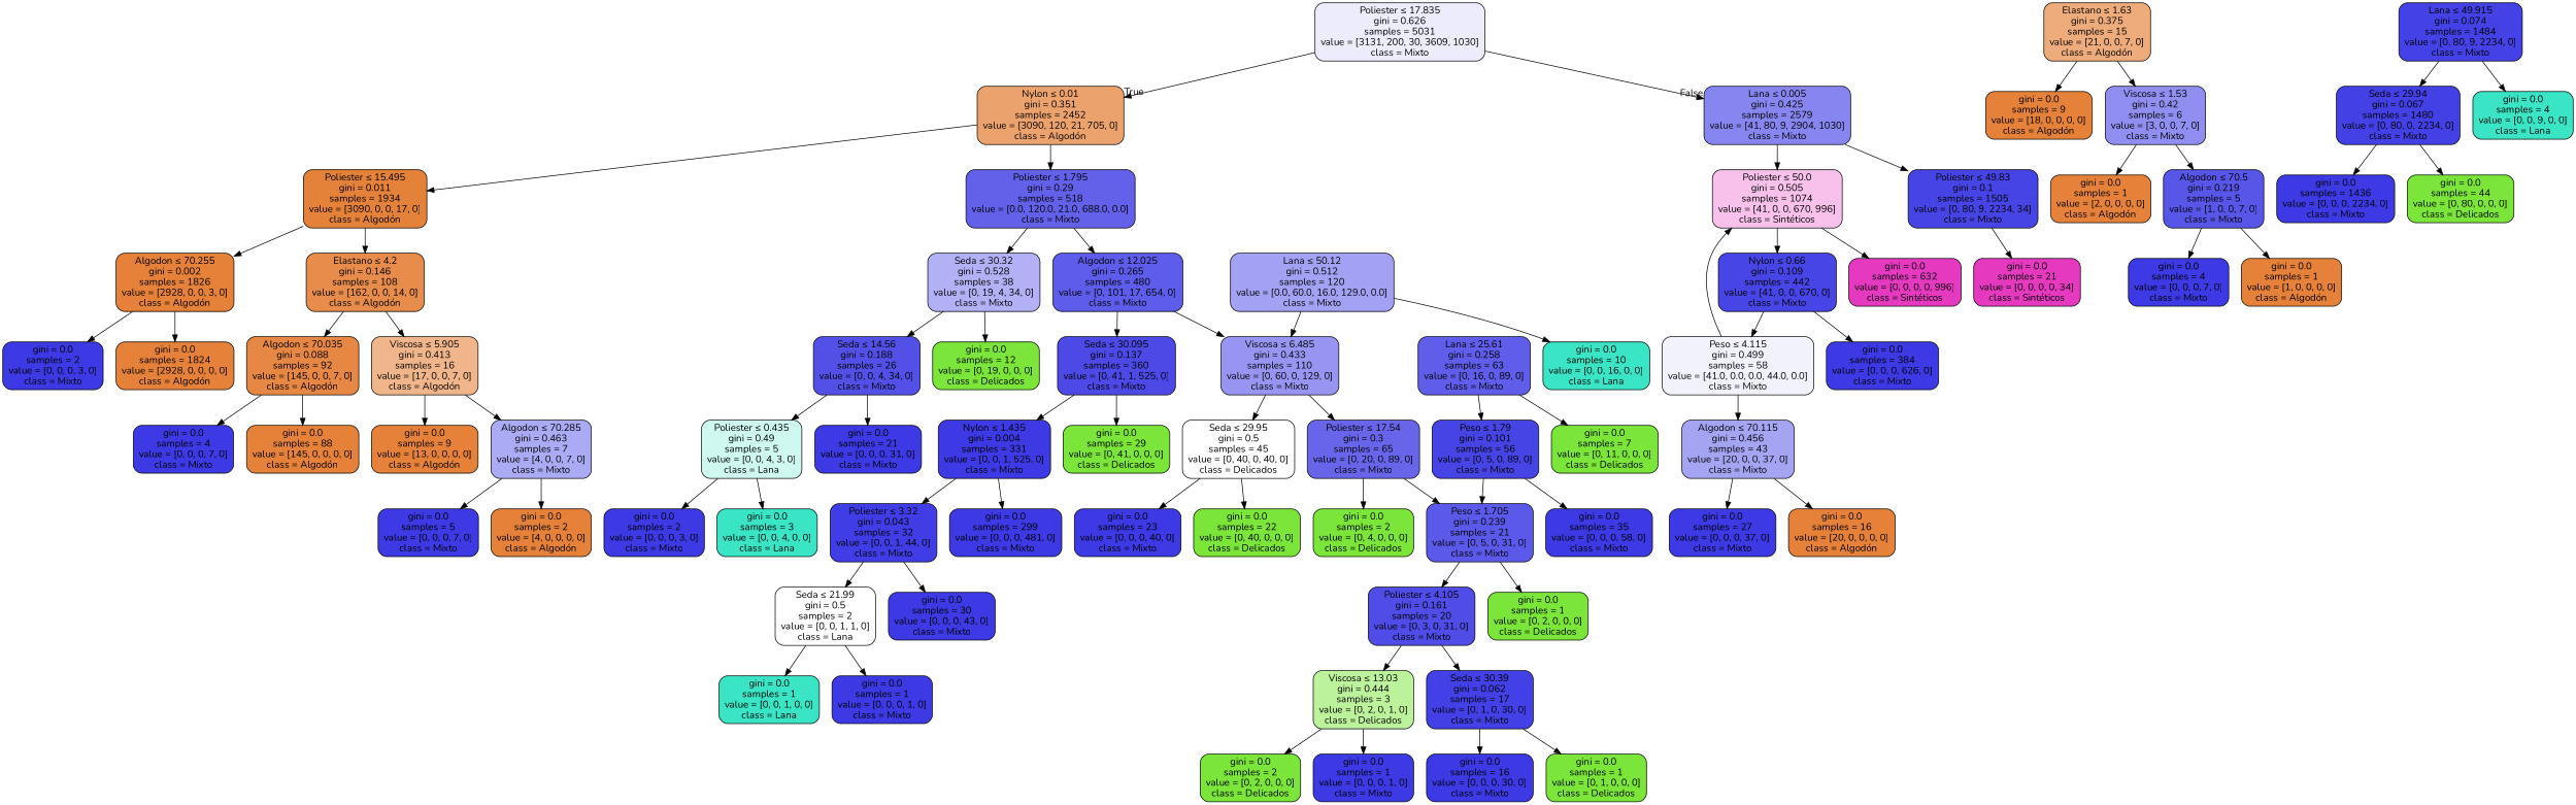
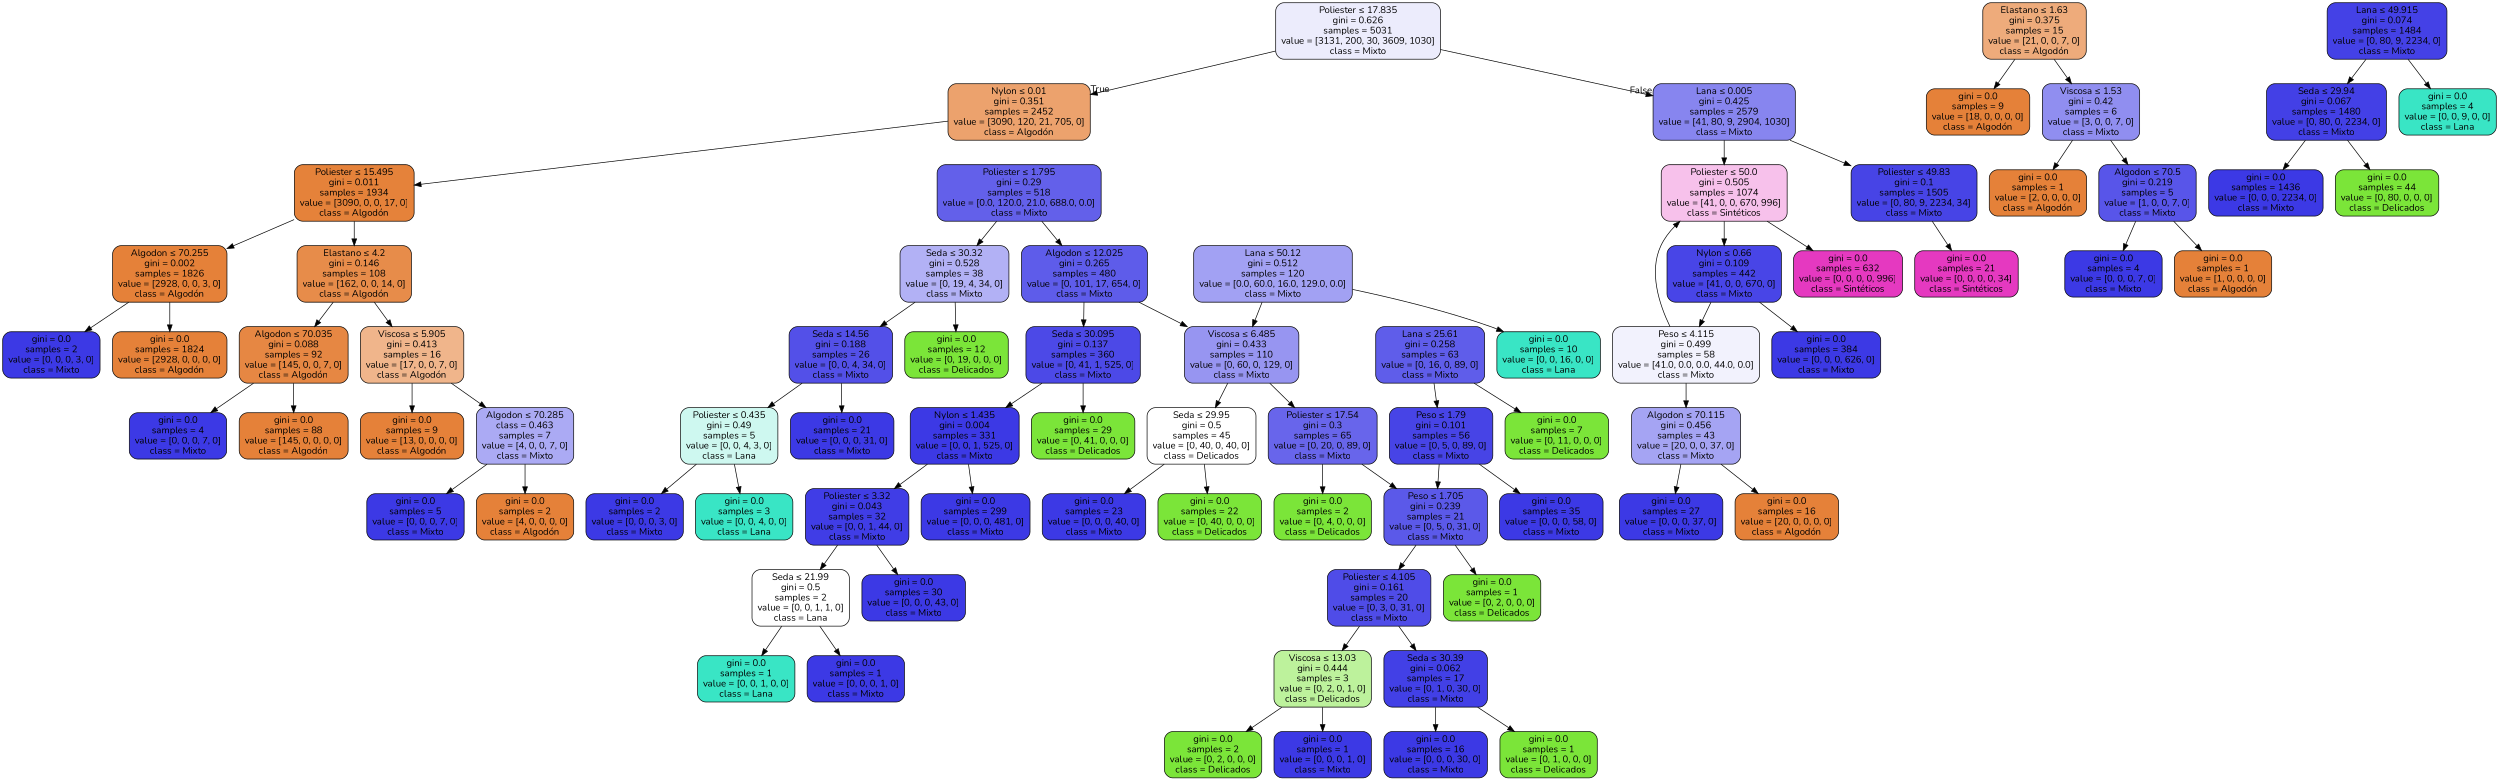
  digraph {
    fontname=Nunito
    node [color=black fillcolor="#3c39e5" fontname=Nunito shape=box style="filled, rounded"]
    edge [fontname=Nunito]
    n1 [fillcolor="#ececfc" label=<Poliester &le; 17.835<br/>gini = 0.626<br/>samples = 5031<br/>value = [3131, 200, 30, 3609, 1030]<br/>class = Mixto>]
    n2 [fillcolor="#eca26d" label=<Nylon &le; 0.01<br/>gini = 0.351<br/>samples = 2452<br/>value = [3090, 120, 21, 705, 0]<br/>class = Algodón>]
    n3 [fillcolor="#8785ef" label=<Lana &le; 0.005<br/>gini = 0.425<br/>samples = 2579<br/>value = [41, 80, 9, 2904, 1030]<br/>class = Mixto>]
    n4 [fillcolor="#e5823a" label=<Poliester &le; 15.495<br/>gini = 0.011<br/>samples = 1934<br/>value = [3090, 0, 0, 17, 0]<br/>class = Algodón>]
    n5 [fillcolor="#6360ea" label=<Poliester &le; 1.795<br/>gini = 0.29<br/>samples = 518<br/>value = [0.0, 120.0, 21.0, 688.0, 0.0]<br/>class = Mixto>]
    n6 [fillcolor="#f7c1eb" label=<Poliester &le; 50.0<br/>gini = 0.505<br/>samples = 1074<br/>value = [41, 0, 0, 670, 996]<br/>class = Sintéticos>]
    n7 [fillcolor="#4744e6" label=<Poliester &le; 49.83<br/>gini = 0.1<br/>samples = 1505<br/>value = [0, 80, 9, 2234, 34]<br/>class = Mixto>]
    n8 [fillcolor="#e58139" label=<Algodon &le; 70.255<br/>gini = 0.002<br/>samples = 1826<br/>value = [2928, 0, 0, 3, 0]<br/>class = Algodón>]
    n9 [fillcolor="#e78c4a" label=<Elastano &le; 4.2<br/>gini = 0.146<br/>samples = 108<br/>value = [162, 0, 0, 14, 0]<br/>class = Algodón>]
    n10 [fillcolor="#b2b1f5" label=<Seda &le; 30.32<br/>gini = 0.528<br/>samples = 38<br/>value = [0, 19, 4, 34, 0]<br/>class = Mixto>]
    n11 [fillcolor="#5e5cea" label=<Algodon &le; 12.025<br/>gini = 0.265<br/>samples = 480<br/>value = [0, 101, 17, 654, 0]<br/>class = Mixto>]
    n12 [label=<gini = 0.0<br/>samples = 2<br/>value = [0, 0, 0, 3, 0]<br/>class = Mixto>]
    n13 [fillcolor="#e58139" label=<gini = 0.0<br/>samples = 1824<br/>value = [2928, 0, 0, 0, 0]<br/>class = Algodón>]
    n14 [fillcolor="#e68743" label=<Algodon &le; 70.035<br/>gini = 0.088<br/>samples = 92<br/>value = [145, 0, 0, 7, 0]<br/>class = Algodón>]
    n15 [fillcolor="#f0b58b" label=<Viscosa &le; 5.905<br/>gini = 0.413<br/>samples = 16<br/>value = [17, 0, 0, 7, 0]<br/>class = Algodón>]
    n16 [label=<gini = 0.0<br/>samples = 4<br/>value = [0, 0, 0, 7, 0]<br/>class = Mixto>]
    n17 [fillcolor="#e58139" label=<gini = 0.0<br/>samples = 88<br/>value = [145, 0, 0, 0, 0]<br/>class = Algodón>]
    n18 [fillcolor="#e58139" label=<gini = 0.0<br/>samples = 9<br/>value = [13, 0, 0, 0, 0]<br/>class = Algodón>]
-   n19 [fillcolor="#abaaf4" label=<Algodon &le; 70.285<br/>gini = 0.463<br/>samples = 7<br/>value = [4, 0, 0, 7, 0]<br/>class = Mixto>]
+   n19 [fillcolor="#abaaf4" label=<Algodon &le; 70.285<br/>class = 0.463<br/>samples = 7<br/>value = [4, 0, 0, 7, 0]<br/>class = Mixto>]
    n20 [label=<gini = 0.0<br/>samples = 5<br/>value = [0, 0, 0, 7, 0]<br/>class = Mixto>]
    n21 [fillcolor="#e58139" label=<gini = 0.0<br/>samples = 2<br/>value = [4, 0, 0, 0, 0]<br/>class = Algodón>]
    n22 [fillcolor="#5350e8" label=<Seda &le; 14.56<br/>gini = 0.188<br/>samples = 26<br/>value = [0, 0, 4, 34, 0]<br/>class = Mixto>]
    n23 [fillcolor="#7be539" label=<gini = 0.0<br/>samples = 12<br/>value = [0, 19, 0, 0, 0]<br/>class = Delicados>]
    n24 [fillcolor="#4c49e7" label=<Seda &le; 30.095<br/>gini = 0.137<br/>samples = 360<br/>value = [0, 41, 1, 525, 0]<br/>class = Mixto>]
    n25 [fillcolor="#9795f1" label=<Viscosa &le; 6.485<br/>gini = 0.433<br/>samples = 110<br/>value = [0, 60, 0, 129, 0]<br/>class = Mixto>]
    n26 [fillcolor="#cef8f0" label=<Poliester &le; 0.435<br/>gini = 0.49<br/>samples = 5<br/>value = [0, 0, 4, 3, 0]<br/>class = Lana>]
    n27 [label=<gini = 0.0<br/>samples = 21<br/>value = [0, 0, 0, 31, 0]<br/>class = Mixto>]
    n28 [label=<gini = 0.0<br/>samples = 2<br/>value = [0, 0, 0, 3, 0]<br/>class = Mixto>]
    n29 [fillcolor="#39e5c5" label=<gini = 0.0<br/>samples = 3<br/>value = [0, 0, 4, 0, 0]<br/>class = Lana>]
    n30 [fillcolor="#a2a1f3" label=<Lana &le; 50.12<br/>gini = 0.512<br/>samples = 120<br/>value = [0.0, 60.0, 16.0, 129.0, 0.0]<br/>class = Mixto>]
    n31 [fillcolor="#39e5c5" label=<gini = 0.0<br/>samples = 10<br/>value = [0, 0, 16, 0, 0]<br/>class = Lana>]
    n32 [label=<Nylon &le; 1.435<br/>gini = 0.004<br/>samples = 331<br/>value = [0, 0, 1, 525, 0]<br/>class = Mixto>]
    n33 [fillcolor="#7be539" label=<gini = 0.0<br/>samples = 29<br/>value = [0, 41, 0, 0, 0]<br/>class = Delicados>]
    n34 [fillcolor="#ffffff" label=<Seda &le; 29.95<br/>gini = 0.5<br/>samples = 45<br/>value = [0, 40, 0, 40, 0]<br/>class = Delicados>]
    n35 [fillcolor="#6865eb" label=<Poliester &le; 17.54<br/>gini = 0.3<br/>samples = 65<br/>value = [0, 20, 0, 89, 0]<br/>class = Mixto>]
    n36 [label=<gini = 0.0<br/>samples = 23<br/>value = [0, 0, 0, 40, 0]<br/>class = Mixto>]
    n37 [fillcolor="#7be539" label=<gini = 0.0<br/>samples = 22<br/>value = [0, 40, 0, 0, 0]<br/>class = Delicados>]
    n38 [fillcolor="#7be539" label=<gini = 0.0<br/>samples = 2<br/>value = [0, 4, 0, 0, 0]<br/>class = Delicados>]
    n39 [fillcolor="#5b59e9" label=<Peso &le; 1.705<br/>gini = 0.239<br/>samples = 21<br/>value = [0, 5, 0, 31, 0]<br/>class = Mixto>]
    n40 [fillcolor="#5f5dea" label=<Lana &le; 25.61<br/>gini = 0.258<br/>samples = 63<br/>value = [0, 16, 0, 89, 0]<br/>class = Mixto>]
    n41 [fillcolor="#7be539" label=<gini = 0.0<br/>samples = 7<br/>value = [0, 11, 0, 0, 0]<br/>class = Delicados>]
    n42 [fillcolor="#4744e6" label=<Peso &le; 1.79<br/>gini = 0.101<br/>samples = 56<br/>value = [0, 5, 0, 89, 0]<br/>class = Mixto>]
    n43 [label=<gini = 0.0<br/>samples = 35<br/>value = [0, 0, 0, 58, 0]<br/>class = Mixto>]
    n44 [fillcolor="#4f4ce8" label=<Poliester &le; 4.105<br/>gini = 0.161<br/>samples = 20<br/>value = [0, 3, 0, 31, 0]<br/>class = Mixto>]
    n45 [fillcolor="#7be539" label=<gini = 0.0<br/>samples = 1<br/>value = [0, 2, 0, 0, 0]<br/>class = Delicados>]
    n46 [fillcolor="#bdf29c" label=<Viscosa &le; 13.03<br/>gini = 0.444<br/>samples = 3<br/>value = [0, 2, 0, 1, 0]<br/>class = Delicados>]
    n47 [fillcolor="#4240e6" label=<Seda &le; 30.39<br/>gini = 0.062<br/>samples = 17<br/>value = [0, 1, 0, 30, 0]<br/>class = Mixto>]
    n48 [fillcolor="#7be539" label=<gini = 0.0<br/>samples = 2<br/>value = [0, 2, 0, 0, 0]<br/>class = Delicados>]
    n49 [label=<gini = 0.0<br/>samples = 1<br/>value = [0, 0, 0, 1, 0]<br/>class = Mixto>]
    n50 [label=<gini = 0.0<br/>samples = 16<br/>value = [0, 0, 0, 30, 0]<br/>class = Mixto>]
    n51 [fillcolor="#7be539" label=<gini = 0.0<br/>samples = 1<br/>value = [0, 1, 0, 0, 0]<br/>class = Delicados>]
    n52 [fillcolor="#403de6" label=<Poliester &le; 3.32<br/>gini = 0.043<br/>samples = 32<br/>value = [0, 0, 1, 44, 0]<br/>class = Mixto>]
    n53 [label=<gini = 0.0<br/>samples = 299<br/>value = [0, 0, 0, 481, 0]<br/>class = Mixto>]
    n54 [fillcolor="#ffffff" label=<Seda &le; 21.99<br/>gini = 0.5<br/>samples = 2<br/>value = [0, 0, 1, 1, 0]<br/>class = Lana>]
    n55 [label=<gini = 0.0<br/>samples = 30<br/>value = [0, 0, 0, 43, 0]<br/>class = Mixto>]
    n56 [fillcolor="#39e5c5" label=<gini = 0.0<br/>samples = 1<br/>value = [0, 0, 1, 0, 0]<br/>class = Lana>]
    n57 [label=<gini = 0.0<br/>samples = 1<br/>value = [0, 0, 0, 1, 0]<br/>class = Mixto>]
    n58 [fillcolor="#4845e7" label=<Nylon &le; 0.66<br/>gini = 0.109<br/>samples = 442<br/>value = [41, 0, 0, 670, 0]<br/>class = Mixto>]
    n59 [fillcolor="#e539c0" label=<gini = 0.0<br/>samples = 632<br/>value = [0, 0, 0, 0, 996]<br/>class = Sintéticos>]
    n60 [fillcolor="#e539c0" label=<gini = 0.0<br/>samples = 21<br/>value = [0, 0, 0, 0, 34]<br/>class = Sintéticos>]
    n61 [fillcolor="#f2f2fd" label=<Peso &le; 4.115<br/>gini = 0.499<br/>samples = 58<br/>value = [41.0, 0.0, 0.0, 44.0, 0.0]<br/>class = Mixto>]
    n62 [label=<gini = 0.0<br/>samples = 384<br/>value = [0, 0, 0, 626, 0]<br/>class = Mixto>]
    n63 [fillcolor="#a5a4f3" label=<Algodon &le; 70.115<br/>gini = 0.456<br/>samples = 43<br/>value = [20, 0, 0, 37, 0]<br/>class = Mixto>]
    n64 [fillcolor="#eeab7b" label=<Elastano &le; 1.63<br/>gini = 0.375<br/>samples = 15<br/>value = [21, 0, 0, 7, 0]<br/>class = Algodón>]
    n65 [fillcolor="#e58139" label=<gini = 0.0<br/>samples = 9<br/>value = [18, 0, 0, 0, 0]<br/>class = Algodón>]
    n66 [fillcolor="#908ef0" label=<Viscosa &le; 1.53<br/>gini = 0.42<br/>samples = 6<br/>value = [3, 0, 0, 7, 0]<br/>class = Mixto>]
    n67 [label=<gini = 0.0<br/>samples = 27<br/>value = [0, 0, 0, 37, 0]<br/>class = Mixto>]
    n68 [fillcolor="#e58139" label=<gini = 0.0<br/>samples = 16<br/>value = [20, 0, 0, 0, 0]<br/>class = Algodón>]
    n69 [fillcolor="#e58139" label=<gini = 0.0<br/>samples = 1<br/>value = [2, 0, 0, 0, 0]<br/>class = Algodón>]
    n70 [fillcolor="#5855e9" label=<Algodon &le; 70.5<br/>gini = 0.219<br/>samples = 5<br/>value = [1, 0, 0, 7, 0]<br/>class = Mixto>]
    n71 [label=<gini = 0.0<br/>samples = 4<br/>value = [0, 0, 0, 7, 0]<br/>class = Mixto>]
    n72 [fillcolor="#e58139" label=<gini = 0.0<br/>samples = 1<br/>value = [1, 0, 0, 0, 0]<br/>class = Algodón>]
    n73 [fillcolor="#4441e6" label=<Lana &le; 49.915<br/>gini = 0.074<br/>samples = 1484<br/>value = [0, 80, 9, 2234, 0]<br/>class = Mixto>]
    n74 [fillcolor="#4340e6" label=<Seda &le; 29.94<br/>gini = 0.067<br/>samples = 1480<br/>value = [0, 80, 0, 2234, 0]<br/>class = Mixto>]
    n75 [fillcolor="#39e5c5" label=<gini = 0.0<br/>samples = 4<br/>value = [0, 0, 9, 0, 0]<br/>class = Lana>]
    n76 [label=<gini = 0.0<br/>samples = 1436<br/>value = [0, 0, 0, 2234, 0]<br/>class = Mixto>]
    n77 [fillcolor="#7be539" label=<gini = 0.0<br/>samples = 44<br/>value = [0, 80, 0, 0, 0]<br/>class = Delicados>]
    n1 -> n2 [headlabel=True labelangle=45 labeldistance=2.5]
    n1 -> n3 [headlabel=False labelangle=-45 labeldistance=2.5]
    n2 -> n4
-   n2 -> n5
    n3 -> n6
    n3 -> n7
    n4 -> n8
    n4 -> n9
    n5 -> n10
    n5 -> n11
    n6 -> n58
    n6 -> n59
    n7 -> n60
    n8 -> n12
    n8 -> n13
    n9 -> n14
    n9 -> n15
    n10 -> n22
    n10 -> n23
    n11 -> n24
    n11 -> n25
    n14 -> n16
    n14 -> n17
    n15 -> n18
    n15 -> n19
    n19 -> n20
    n19 -> n21
    n22 -> n26
    n22 -> n27
    n24 -> n32
    n24 -> n33
    n25 -> n34
    n25 -> n35
    n26 -> n28
    n26 -> n29
    n30 -> n25
    n30 -> n31
    n32 -> n52
    n32 -> n53
    n34 -> n36
    n34 -> n37
    n35 -> n38
    n35 -> n39
    n39 -> n44
    n39 -> n45
    n40 -> n41
    n40 -> n42
    n42 -> n39
    n42 -> n43
    n44 -> n46
    n44 -> n47
    n46 -> n48
    n46 -> n49
    n47 -> n50
    n47 -> n51
    n52 -> n54
    n52 -> n55
    n54 -> n56
    n54 -> n57
    n58 -> n61
    n58 -> n62
    n61 -> n6
    n61 -> n63
    n63 -> n67
    n63 -> n68
    n64 -> n65
    n64 -> n66
    n66 -> n69
    n66 -> n70
    n70 -> n71
    n70 -> n72
    n73 -> n74
    n73 -> n75
    n74 -> n76
    n74 -> n77
  }
